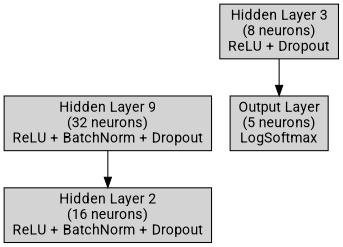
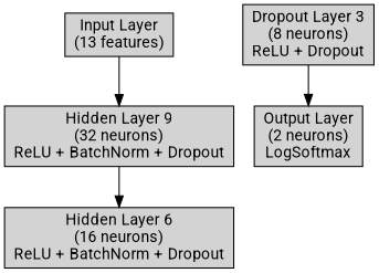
  digraph {
    fontname=Roboto
    rankdir=TB
    node [fillcolor=lightgrey fontname=Roboto shape=box style=filled]
    edge [fontname=Roboto]
+   n1 [label="Input Layer\n(13 features)"]
    n2 [label="Hidden Layer 9\n(32 neurons)\nReLU + BatchNorm + Dropout"]
-   n3 [label="Hidden Layer 2\n(16 neurons)\nReLU + BatchNorm + Dropout"]
-   n4 [label="Hidden Layer 3\n(8 neurons)\nReLU + Dropout"]
-   n5 [label="Output Layer\n(5 neurons)\nLogSoftmax"]
+   n3 [label="Hidden Layer 6\n(16 neurons)\nReLU + BatchNorm + Dropout"]
+   n4 [label="Dropout Layer 3\n(8 neurons)\nReLU + Dropout"]
+   n5 [label="Output Layer\n(2 neurons)\nLogSoftmax"]
+   n1 -> n2
    n2 -> n3
    n4 -> n5
  }
